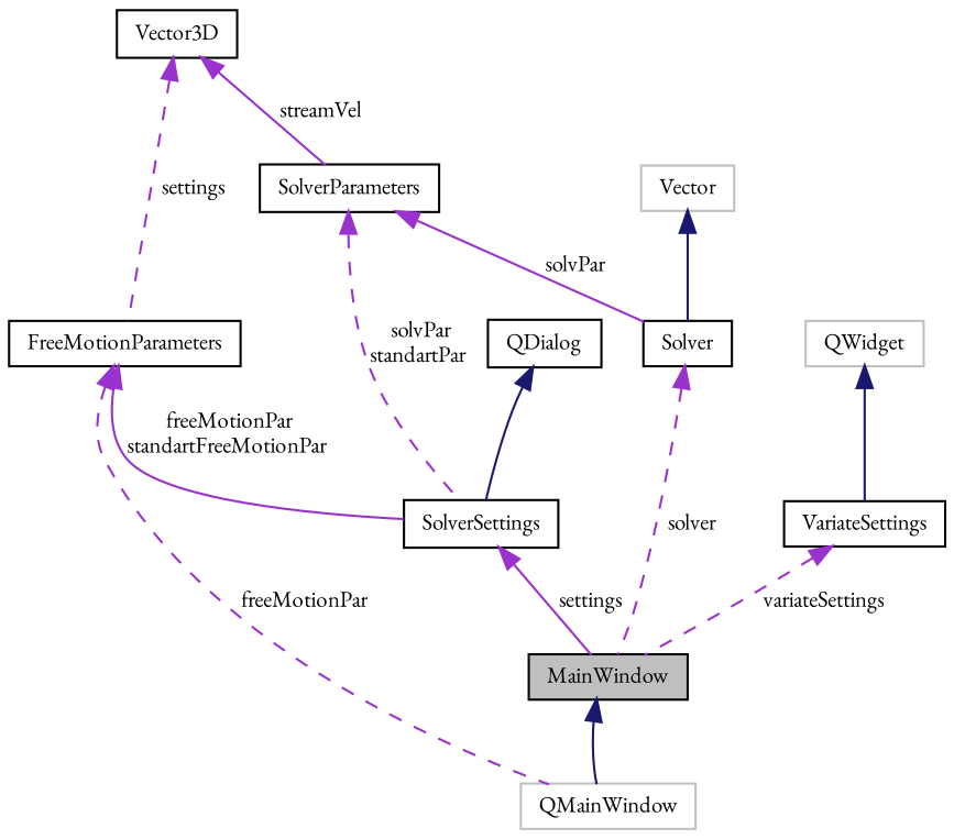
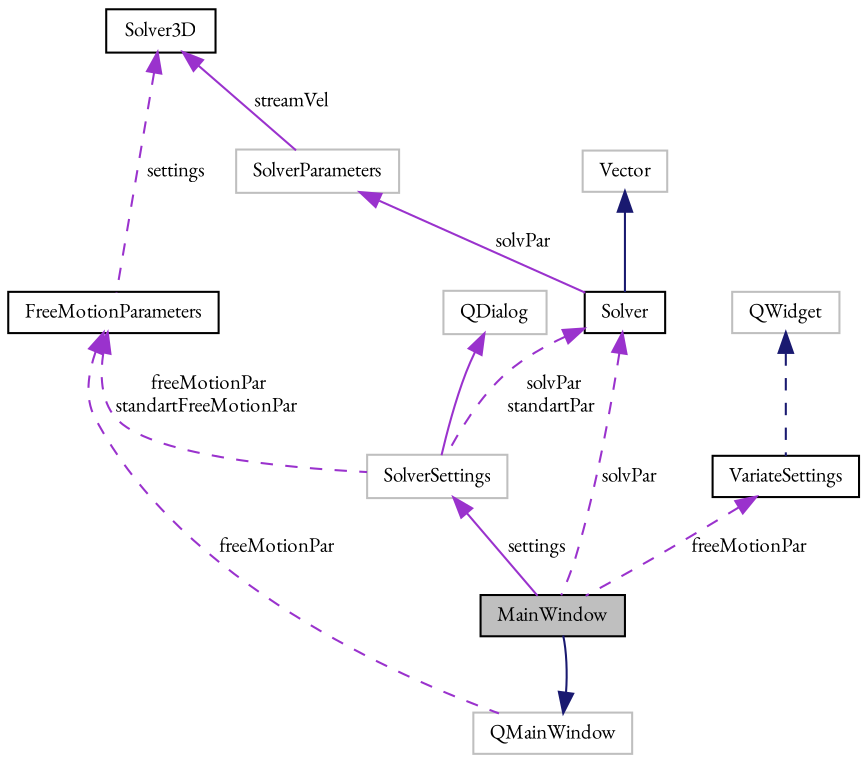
  digraph {
    fontname="EB Garamond"
    node [color=black fillcolor=white fontname="EB Garamond" fontsize=10 shape=record style=filled]
    edge [color=darkorchid3 dir=back fontname="EB Garamond" fontsize=10 labelfontname=Helvetica labelfontsize=10 style=solid]
    n1 [fillcolor=grey75 fontcolor=black height=0.2 label=MainWindow width=0.4]
    n2 [color=grey75 height=0.2 label=QMainWindow width=0.4]
    n3 [height=0.2 label=Solver width=0.4]
    n4 [color=grey75 height=0.2 label=Vector width=0.4]
    n5 [height=0.2 label=FreeMotionParameters width=0.4]
-   n6 [height=0.2 label=SolverSettings width=0.4]
-   n7 [height=0.2 label=Vector3D width=0.4]
-   n8 [height=0.2 label=SolverParameters width=0.4]
-   n9 [height=0.2 label=QDialog width=0.4]
+   n6 [color=grey75 height=0.2 label=SolverSettings width=0.4]
+   n7 [height=0.2 label=Solver3D width=0.4]
+   n8 [color=grey75 height=0.2 label=SolverParameters width=0.4]
+   n9 [color=grey75 height=0.2 label=QDialog width=0.4]
    n10 [height=0.2 label=VariateSettings width=0.4]
    n11 [color=grey75 height=0.2 label=QWidget width=0.4]
-   n1 -> n2 [color=midnightblue]
-   n3 -> n1 [label=" solver" style=dashed]
+   n2 -> n1 [color=midnightblue]
+   n3 -> n1 [label=" solvPar" style=dashed]
    n4 -> n3 [color=midnightblue]
    n5 -> n2 [label=" freeMotionPar" style=dashed]
-   n5 -> n6 [label=" freeMotionPar\nstandartFreeMotionPar"]
+   n5 -> n6 [label=" freeMotionPar\nstandartFreeMotionPar" style=dashed]
    n6 -> n1 [label=" settings"]
    n7 -> n5 [label=" settings" style=dashed]
    n7 -> n8 [label=" streamVel"]
    n8 -> n3 [label=" solvPar"]
-   n8 -> n6 [label=" solvPar\nstandartPar" style=dashed]
-   n9 -> n6 [color=midnightblue]
-   n10 -> n1 [label=" variateSettings" style=dashed]
-   n11 -> n10 [color=midnightblue]
+   n3 -> n6 [label=" solvPar\nstandartPar" style=dashed]
+   n9 -> n6
+   n10 -> n1 [label=" freeMotionPar" style=dashed]
+   n11 -> n10 [color=midnightblue style=dashed]
  }
